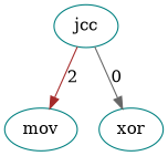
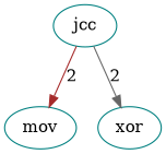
  digraph {
    node [color=teal]
    n1 [label=jcc root=true]
    n2 [label=mov]
    n3 [label=xor]
    n1 -> n2 [color=brown label=2]
-   n1 -> n3 [color=gray40 label=0]
+   n1 -> n3 [color=gray40 label=2]
  }
